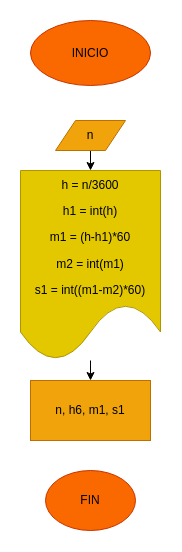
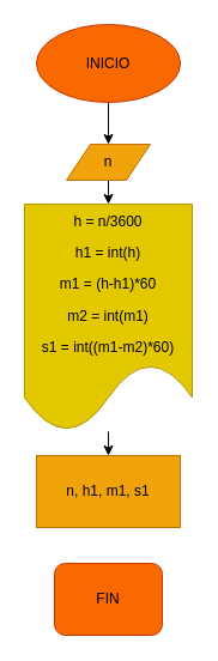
  <mxCell id="0" />
  <mxCell id="1" parent="0" />
+ <mxCell id="2" style="edgeStyle=none;html=1;exitX=0.5;exitY=1;exitDx=0;exitDy=0;entryX=0.5;entryY=0;entryDx=0;entryDy=0;" edge="1" parent="1" source="3" target="5"><mxGeometry relative="1" as="geometry" /></mxCell>
  <mxCell id="3" value="INICIO" style="ellipse;whiteSpace=wrap;html=1;fillColor=#fa6800;fontColor=#000000;strokeColor=#C73500;" vertex="1" parent="1"><mxGeometry x="30" y="20" width="120" height="65" as="geometry" /></mxCell>
  <mxCell id="4" style="edgeStyle=none;html=1;exitX=0.5;exitY=1;exitDx=0;exitDy=0;entryX=0.5;entryY=0;entryDx=0;entryDy=0;" edge="1" parent="1" source="5" target="7"><mxGeometry relative="1" as="geometry" /></mxCell>
  <mxCell id="5" value="n" style="shape=parallelogram;perimeter=parallelogramPerimeter;whiteSpace=wrap;html=1;fixedSize=1;fillColor=#f0a30a;fontColor=#000000;strokeColor=#BD7000;" vertex="1" parent="1"><mxGeometry x="55" y="120" width="70" height="30" as="geometry" /></mxCell>
  <mxCell id="6" value="" style="edgeStyle=none;html=1;" edge="1" parent="1" source="7" target="8"><mxGeometry relative="1" as="geometry" /></mxCell>
  <mxCell id="7" value="&lt;p class=&quot;selectable-text copyable-text&quot;&gt;&lt;span class=&quot;selectable-text copyable-text&quot;&gt;h = n/3600&lt;/span&gt;&lt;/p&gt;&lt;p class=&quot;selectable-text copyable-text&quot;&gt;&lt;span class=&quot;selectable-text copyable-text&quot;&gt;h1 = int(h)&lt;/span&gt;&lt;/p&gt;&lt;p class=&quot;selectable-text copyable-text&quot;&gt;&lt;span class=&quot;selectable-text copyable-text&quot;&gt;m1 = (h-h1)*60&lt;/span&gt;&lt;/p&gt;&lt;p class=&quot;selectable-text copyable-text&quot;&gt;&lt;span class=&quot;selectable-text copyable-text&quot;&gt;m2 = int(m1)&lt;/span&gt;&lt;/p&gt;&lt;p class=&quot;selectable-text copyable-text&quot;&gt;&lt;span class=&quot;selectable-text copyable-text&quot;&gt;s1 = int((m1-m2)*60)&lt;/span&gt;&lt;/p&gt;" style="shape=document;whiteSpace=wrap;html=1;boundedLbl=1;fillColor=#e3c800;fontColor=#000000;strokeColor=#B09500;" vertex="1" parent="1"><mxGeometry x="20" y="170" width="140" height="190" as="geometry" /></mxCell>
- <mxCell id="8" value="&lt;span class=&quot;selectable-text copyable-text&quot;&gt;n, h6, m1, s1&lt;/span&gt;" style="rounded=0;whiteSpace=wrap;html=1;fillColor=#f0a30a;fontColor=#000000;strokeColor=#BD7000;" vertex="1" parent="1"><mxGeometry x="30" y="380" width="120" height="60" as="geometry" /></mxCell>
- <mxCell id="9" value="FIN" style="ellipse;whiteSpace=wrap;html=1;fillColor=#fa6800;fontColor=#000000;strokeColor=#C73500;" vertex="1" parent="1"><mxGeometry x="45" y="470" width="90" height="60" as="geometry" /></mxCell>
+ <mxCell id="8" value="&lt;span class=&quot;selectable-text copyable-text&quot;&gt;n, h1, m1, s1&lt;/span&gt;" style="rounded=0;whiteSpace=wrap;html=1;fillColor=#f0a30a;fontColor=#000000;strokeColor=#BD7000;" vertex="1" parent="1"><mxGeometry x="30" y="380" width="120" height="60" as="geometry" /></mxCell>
+ <mxCell id="9" value="FIN" style="whiteSpace=wrap;html=1;fillColor=#fa6800;fontColor=#000000;strokeColor=#C73500;rounded=1;" vertex="1" parent="1"><mxGeometry x="45" y="470" width="90" height="60" as="geometry" /></mxCell>
